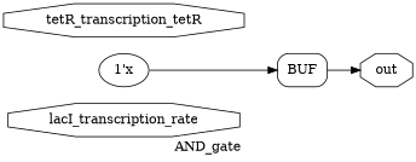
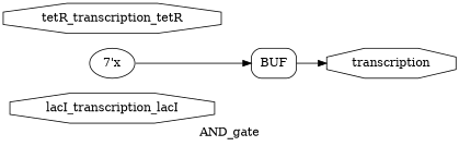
  digraph {
    label=AND_gate
    rankdir=LR
    remincross=true
    node [color=black fontcolor=black shape=octagon]
    edge [color=black fontcolor=black headport=w tailport=e]
-   n1 [label=lacI_transcription_rate]
-   n2 [label=out]
+   n1 [label=lacI_transcription_lacI]
+   n2 [label=transcription]
    n3 [label=tetR_transcription_tetR]
-   n4 [label="1'x" color="" fontcolor="" shape=""]
+   n4 [label="7'x" color="" fontcolor="" shape=""]
    n5 [label=BUF shape=box style=rounded color="" fontcolor=""]
    n4 -> n5
    n5 -> n2
  }
